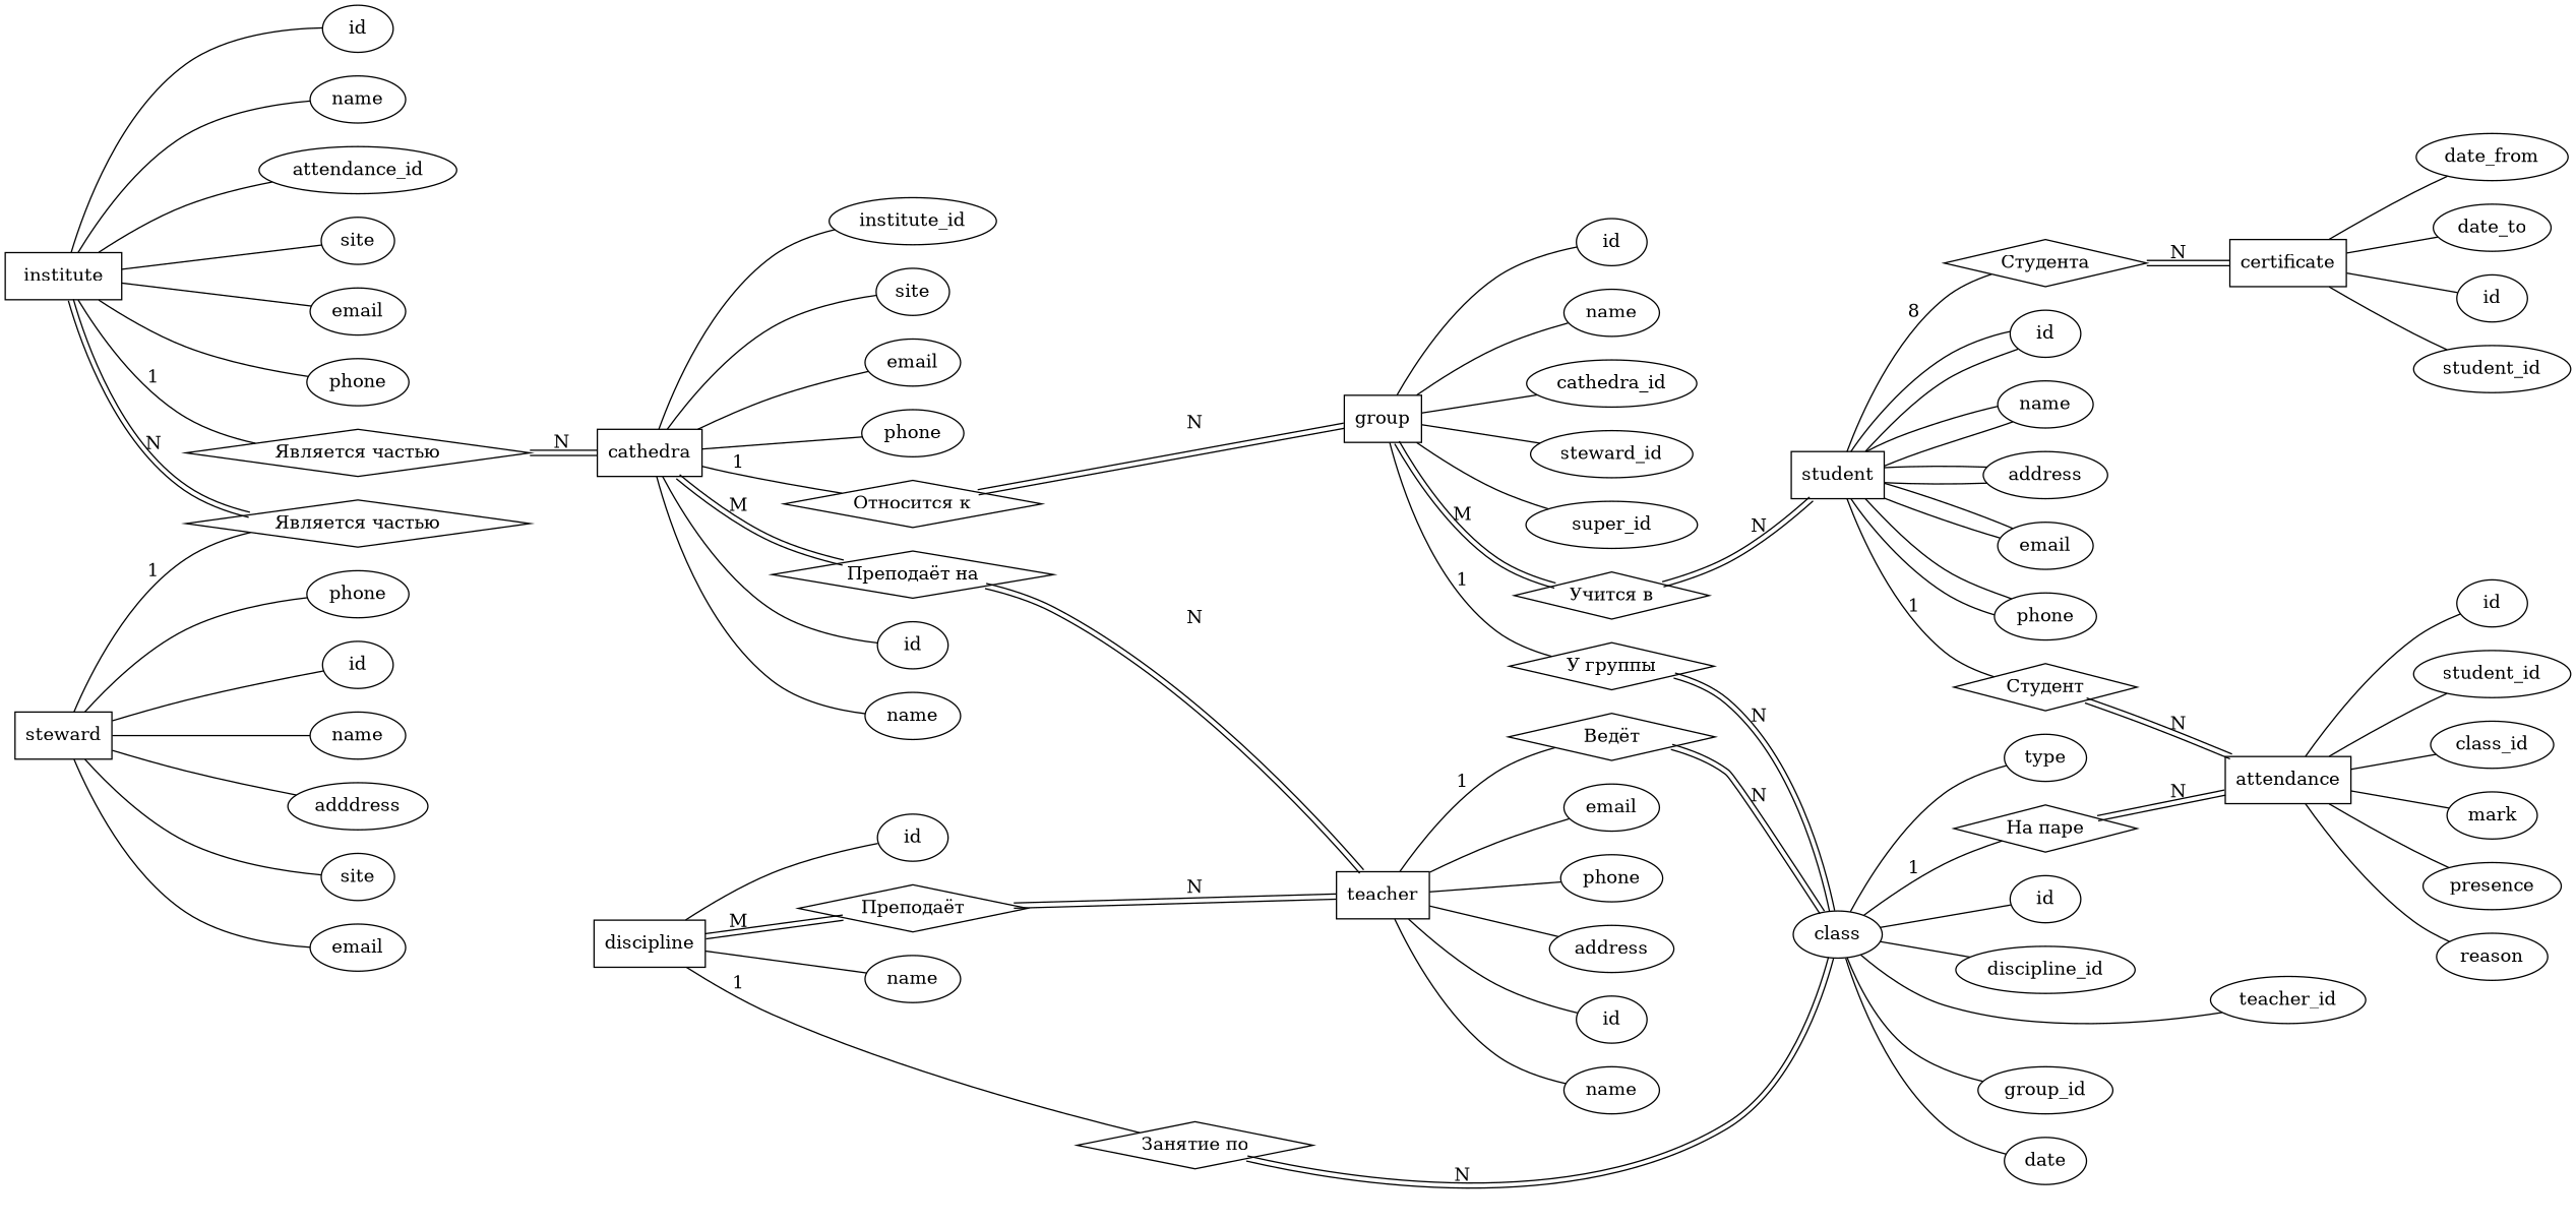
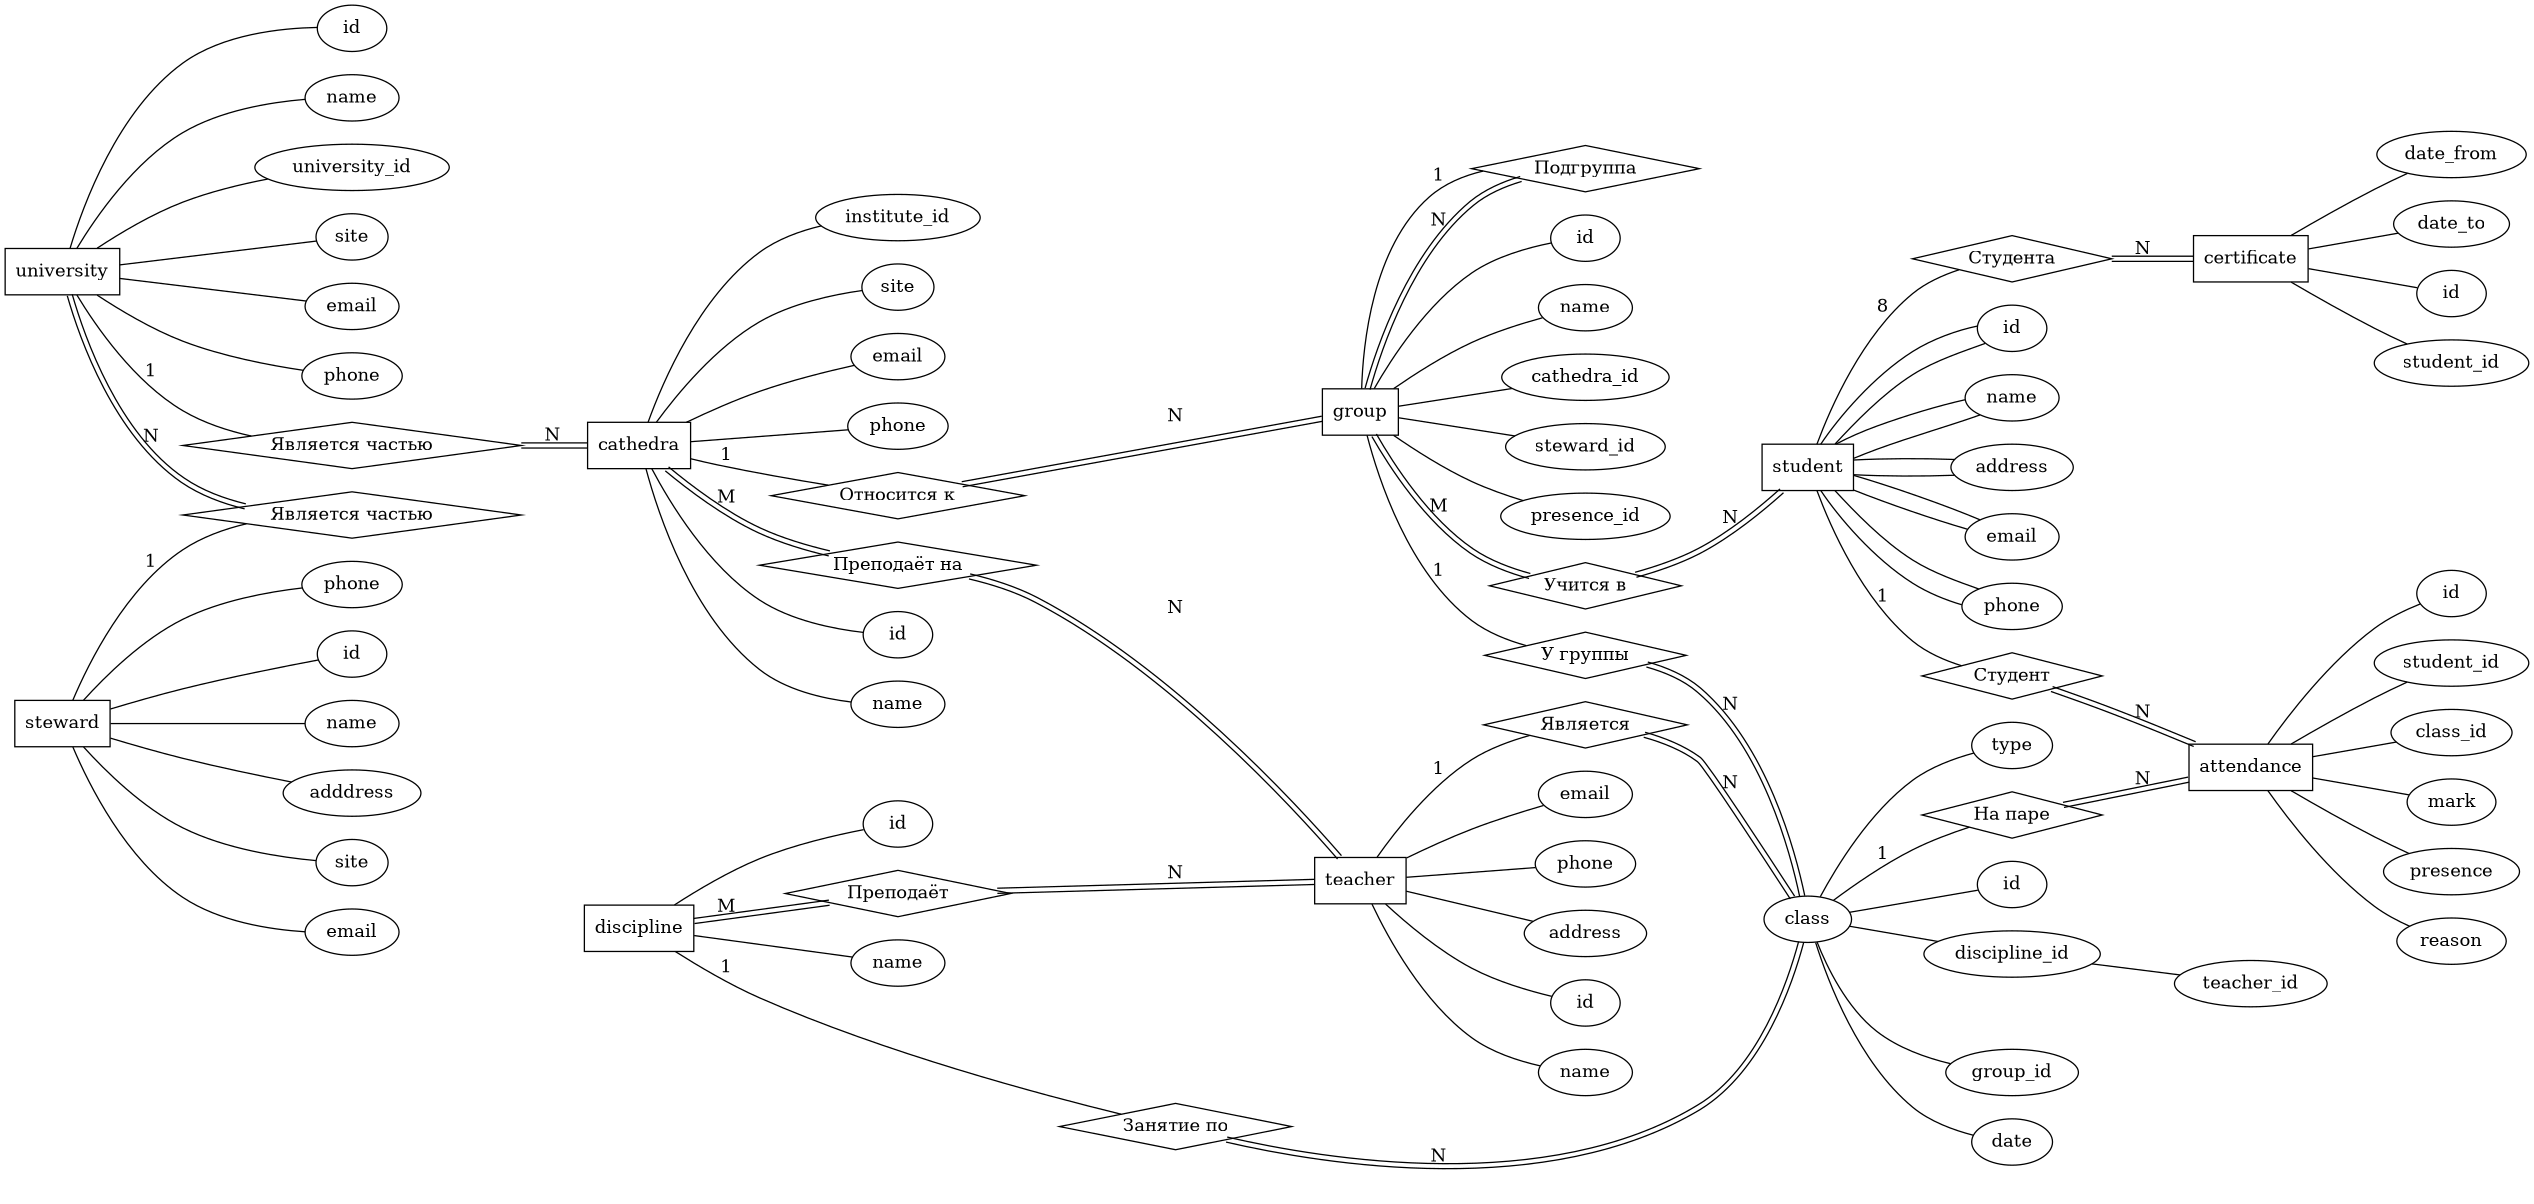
  graph {
    rankdir=LR
    attendance [group=table rank=same shape=box]
    cathedra [group=table rank=same shape=box]
    certificate [group=table rank=same shape=box]
    discipline [group=table rank=same shape=box]
    group [group=table rank=same shape=box]
-   institute [group=table rank=same shape=box]
+   institute [group=table rank=same shape=box label=university]
    student [group=table rank=same shape=box]
    teacher [group=table rank=same shape=box]
    n9 [group=table label=steward rank=same shape=box]
    n10 [label=id]
    n11 [label=name]
    n12 [label=address]
    n13 [label=email]
    n14 [label=phone]
    n15 [label="Является частью" shape=diamond]
    n16 [label="Является частью" shape=diamond]
    n17 [label="Относится к" shape=diamond]
    n18 [label="Преподаёт на" shape=diamond]
    n19 [label="Преподаёт" shape=diamond]
    n20 [label="Занятие по" shape=diamond]
    n21 [label="У группы" shape=diamond]
    n22 [label="Учится в" shape=diamond]
    n23 [label="Студента" shape=diamond]
    n24 [label="Студент" shape=diamond]
    n25 [label="На паре" shape=diamond]
-   n27 [label="Ведёт" shape=diamond]
+   n26 [label="Подгруппа" shape=diamond]
+   n27 [label="Является" shape=diamond]
    n28 [label=id]
    n29 [label=student_id]
    n30 [label=class_id]
    n31 [label=mark]
    n32 [label=presence]
    n33 [label=reason]
    n34 [label=id]
    n35 [label=name]
    n36 [label=institute_id]
    n37 [label=site]
    n38 [label=email]
    n39 [label=phone]
    n40 [label=id]
    n41 [label=student_id]
    n42 [label=date_from]
    n43 [label=date_to]
    n44 [label=id]
    n45 [label=name]
    n46 [label=id]
    n47 [label=name]
    n48 [label=cathedra_id]
    n49 [label=steward_id]
-   n50 [label=super_id]
+   n50 [label=presence_id]
    n51 [label=id]
    n52 [label=name]
-   n53 [label=attendance_id]
+   n53 [label=university_id]
    n54 [label=site]
    n55 [label=email]
    n56 [label=phone]
    n57 [label=id]
    n58 [label=name]
    n59 [label=email]
    n60 [label=phone]
    n61 [label=address]
    n62 [label=id]
    n63 [label=name]
    n64 [label=adddress]
    n65 [label=site]
    n66 [label=email]
    n67 [label=phone]
    class
    n69 [label=id]
    n70 [label=discipline_id]
    n71 [label=teacher_id]
    n72 [label=group_id]
    n73 [label=date]
    n74 [label=type]
    subgraph sub_1 {
      attendance
      cathedra
      certificate
      discipline
      group
      institute
      student
      teacher
      n9
    }
    subgraph sub_2 {
      rankdir=rl
      student
      n10
      n11
      n12
      n13
      n14
    }
    subgraph sub_3 {
      n15
      n16
      n17
      n18
      n19
      n20
      n21
      n22
      n23
      n24
      n25
+     n26
      n27
    }
    subgraph sub_4 {
      rank=same
      institute
      n9
    }
    attendance -- n28
    attendance -- n29
    attendance -- n30
    attendance -- n31
    attendance -- n32
    attendance -- n33
    cathedra -- n17 [label=1]
    cathedra -- n18 [color="black:invis:black" label=M]
    cathedra -- n34
    cathedra -- n35
    cathedra -- n36
    cathedra -- n37
    cathedra -- n38
    cathedra -- n39
    certificate -- n40
    certificate -- n41
    certificate -- n42
    certificate -- n43
    discipline -- n19 [color="black:invis:black" label=M]
    discipline -- n20 [label=1]
    discipline -- n44
    discipline -- n45
    group -- n21 [label=1]
    group -- n22 [color="black:invis:black" label=M]
+   group -- n26 [label=1]
    group -- n46
    group -- n47
    group -- n48
    group -- n49
    group -- n50
    institute -- n16 [label=1]
    institute -- n51
    institute -- n52
    institute -- n53
    institute -- n54
    institute -- n55
    institute -- n56
    student -- n10
    student -- n10
    student -- n11
    student -- n11
    student -- n12
    student -- n12
    student -- n13
    student -- n13
    student -- n14
    student -- n14
    student -- n23 [label=8]
    student -- n24 [label=1]
    teacher -- n27 [label=1]
    teacher -- n57
    teacher -- n58
    teacher -- n59
    teacher -- n60
    teacher -- n61
    n9 -- n15 [label=1]
    n9 -- n62
    n9 -- n63
    n9 -- n64
    n9 -- n65
    n9 -- n66
    n9 -- n67
    n15 -- institute [color="black:invis:black" label=N]
    n16 -- cathedra [color="black:invis:black" label=N]
    n17 -- group [color="black:invis:black" label=N]
    n18 -- teacher [color="black:invis:black" label=N]
    n19 -- teacher [color="black:invis:black" label=N]
    n20 -- class [color="black:invis:black" label=N]
    n21 -- class [color="black:invis:black" label=N]
    n22 -- student [color="black:invis:black" label=N]
    n23 -- certificate [color="black:invis:black" label=N]
    n24 -- attendance [color="black:invis:black" label=N]
    n25 -- attendance [color="black:invis:black" label=N]
+   n26 -- group [color="black:invis:black" label=N]
    n27 -- class [color="black:invis:black" label=N]
    class -- n25 [label=1]
    class -- n69
    class -- n70
-   class -- n71
+   n70 -- n71
    class -- n72
    class -- n73
    class -- n74
  }
